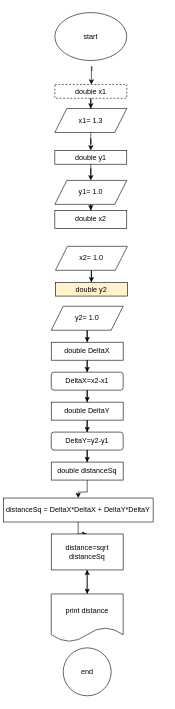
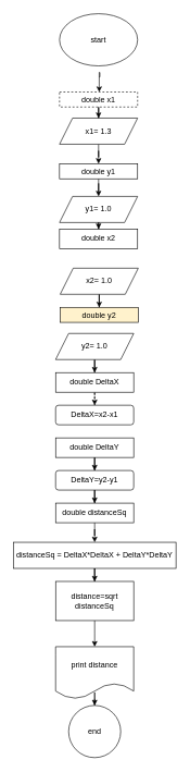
  <mxCell id="0" />
  <mxCell id="1" parent="0" />
  <mxCell id="2" value="" style="edgeStyle=orthogonalEdgeStyle;rounded=0;orthogonalLoop=1;jettySize=auto;html=1;labelBackgroundColor=none;fontColor=default;" edge="1" parent="1" target="5"><mxGeometry relative="1" as="geometry"><mxPoint x="152" y="117" as="sourcePoint" /><Array as="points"><mxPoint x="153" y="117" /><mxPoint x="153" y="110" /><mxPoint x="152" y="110" /></Array></mxGeometry></mxCell>
  <mxCell id="3" value="start" style="ellipse;whiteSpace=wrap;html=1;labelBackgroundColor=none;" vertex="1" parent="1"><mxGeometry x="91" y="20" width="120" height="80" as="geometry" /></mxCell>
  <mxCell id="4" value="" style="edgeStyle=orthogonalEdgeStyle;rounded=0;orthogonalLoop=1;jettySize=auto;html=1;entryX=0.5;entryY=0;entryDx=0;entryDy=0;" edge="1" parent="1" source="5" target="7"><mxGeometry relative="1" as="geometry" /></mxCell>
  <mxCell id="5" value="double x1" style="whiteSpace=wrap;html=1;labelBackgroundColor=none;dashed=1;" vertex="1" parent="1"><mxGeometry x="91" y="140" width="120" height="23" as="geometry" /></mxCell>
  <mxCell id="6" value="" style="edgeStyle=orthogonalEdgeStyle;rounded=0;orthogonalLoop=1;jettySize=auto;html=1;" edge="1" parent="1" source="7" target="11"><mxGeometry relative="1" as="geometry" /></mxCell>
  <mxCell id="7" value="x1= 1.3" style="shape=parallelogram;perimeter=parallelogramPerimeter;whiteSpace=wrap;html=1;fixedSize=1;labelBackgroundColor=none;" vertex="1" parent="1"><mxGeometry x="91" y="180" width="120" height="40" as="geometry" /></mxCell>
  <mxCell id="8" value="" style="edgeStyle=orthogonalEdgeStyle;rounded=0;orthogonalLoop=1;jettySize=auto;html=1;" edge="1" parent="1" source="9" target="16"><mxGeometry relative="1" as="geometry" /></mxCell>
  <mxCell id="9" value="y1= 1.0" style="shape=parallelogram;perimeter=parallelogramPerimeter;whiteSpace=wrap;html=1;fixedSize=1;labelBackgroundColor=none;" vertex="1" parent="1"><mxGeometry x="91" y="300" width="120" height="40" as="geometry" /></mxCell>
  <mxCell id="10" style="edgeStyle=orthogonalEdgeStyle;rounded=0;orthogonalLoop=1;jettySize=auto;html=1;entryX=0.5;entryY=0;entryDx=0;entryDy=0;" edge="1" parent="1" source="11" target="9"><mxGeometry relative="1" as="geometry" /></mxCell>
  <mxCell id="11" value="double y1" style="whiteSpace=wrap;html=1;labelBackgroundColor=none;" vertex="1" parent="1"><mxGeometry x="91" y="250" width="120" height="23" as="geometry" /></mxCell>
  <mxCell id="12" value="" style="edgeStyle=orthogonalEdgeStyle;rounded=0;orthogonalLoop=1;jettySize=auto;html=1;" edge="1" parent="1" source="13" target="25"><mxGeometry relative="1" as="geometry" /></mxCell>
  <mxCell id="13" value="x2= 1.0" style="shape=parallelogram;perimeter=parallelogramPerimeter;whiteSpace=wrap;html=1;fixedSize=1;labelBackgroundColor=none;" vertex="1" parent="1"><mxGeometry x="92" y="410" width="120" height="40" as="geometry" /></mxCell>
  <mxCell id="14" value="" style="edgeStyle=orthogonalEdgeStyle;rounded=0;orthogonalLoop=1;jettySize=auto;html=1;" edge="1" parent="1" source="15" target="18"><mxGeometry relative="1" as="geometry" /></mxCell>
  <mxCell id="15" value="y2= 1.0" style="shape=parallelogram;perimeter=parallelogramPerimeter;whiteSpace=wrap;html=1;fixedSize=1;labelBackgroundColor=none;" vertex="1" parent="1"><mxGeometry x="85" y="510" width="120" height="40" as="geometry" /></mxCell>
  <mxCell id="16" value="double x2" style="whiteSpace=wrap;html=1;labelBackgroundColor=none;" vertex="1" parent="1"><mxGeometry x="91" y="350" width="120" height="30" as="geometry" /></mxCell>
- <mxCell id="17" value="" style="edgeStyle=orthogonalEdgeStyle;rounded=0;orthogonalLoop=1;jettySize=auto;html=1;" edge="1" parent="1" source="18" target="20"><mxGeometry relative="1" as="geometry" /></mxCell>
+ <mxCell id="17" value="" style="edgeStyle=orthogonalEdgeStyle;rounded=0;orthogonalLoop=1;jettySize=auto;html=1;dashed=1;" edge="1" parent="1" source="18" target="20"><mxGeometry relative="1" as="geometry" /></mxCell>
  <mxCell id="18" value="double DeltaX" style="whiteSpace=wrap;html=1;labelBackgroundColor=none;" vertex="1" parent="1"><mxGeometry x="85" y="570" width="120" height="30" as="geometry" /></mxCell>
  <mxCell id="19" value="" style="edgeStyle=orthogonalEdgeStyle;rounded=0;orthogonalLoop=1;jettySize=auto;html=1;" edge="1" parent="1" source="24" target="22"><mxGeometry relative="1" as="geometry" /></mxCell>
  <mxCell id="20" value="DeltaX=x2-x1" style="rounded=1;whiteSpace=wrap;html=1;labelBackgroundColor=none;" vertex="1" parent="1"><mxGeometry x="85" y="620" width="120" height="30" as="geometry" /></mxCell>
  <mxCell id="21" value="" style="edgeStyle=orthogonalEdgeStyle;rounded=0;orthogonalLoop=1;jettySize=auto;html=1;" edge="1" parent="1" source="22" target="27"><mxGeometry relative="1" as="geometry" /></mxCell>
  <mxCell id="22" value="DeltaY=y2-y1" style="rounded=1;whiteSpace=wrap;html=1;labelBackgroundColor=none;" vertex="1" parent="1"><mxGeometry x="85" y="720" width="120" height="30" as="geometry" /></mxCell>
- <mxCell id="23" value="" style="edgeStyle=orthogonalEdgeStyle;rounded=0;orthogonalLoop=1;jettySize=auto;html=1;" edge="1" parent="1" source="20" target="24"><mxGeometry relative="1" as="geometry"><mxPoint x="145" y="700" as="sourcePoint" /><mxPoint x="145" y="780" as="targetPoint" /></mxGeometry></mxCell>
  <mxCell id="24" value="double DeltaY" style="whiteSpace=wrap;html=1;labelBackgroundColor=none;" vertex="1" parent="1"><mxGeometry x="85" y="670" width="120" height="30" as="geometry" /></mxCell>
  <mxCell id="25" value="double y2" style="whiteSpace=wrap;html=1;labelBackgroundColor=none;fillColor=#fff2cc;" vertex="1" parent="1"><mxGeometry x="92" y="470" width="120" height="23" as="geometry" /></mxCell>
  <mxCell id="26" value="" style="edgeStyle=orthogonalEdgeStyle;rounded=0;orthogonalLoop=1;jettySize=auto;html=1;" edge="1" parent="1" source="27" target="29"><mxGeometry relative="1" as="geometry" /></mxCell>
  <mxCell id="27" value="double distanceSq" style="rounded=0;whiteSpace=wrap;html=1;" vertex="1" parent="1"><mxGeometry x="85" y="770" width="120" height="30" as="geometry" /></mxCell>
  <mxCell id="28" value="" style="edgeStyle=orthogonalEdgeStyle;rounded=0;orthogonalLoop=1;jettySize=auto;html=1;" edge="1" parent="1" source="29" target="31"><mxGeometry relative="1" as="geometry" /></mxCell>
- <mxCell id="29" value="distanceSq = DeltaX*DeltaX + DeltaY*DeltaY" style="whiteSpace=wrap;html=1;rounded=0;" vertex="1" parent="1"><mxGeometry x="5" y="830" width="250" height="40" as="geometry" /></mxCell>
+ <mxCell id="29" value="distanceSq = DeltaX*DeltaX + DeltaY*DeltaY" style="whiteSpace=wrap;html=1;rounded=0;" vertex="1" parent="1"><mxGeometry x="20" y="830" width="250" height="40" as="geometry" /></mxCell>
  <mxCell id="30" value="" style="edgeStyle=orthogonalEdgeStyle;rounded=0;orthogonalLoop=1;jettySize=auto;html=1;" edge="1" parent="1" source="31"><mxGeometry relative="1" as="geometry"><mxPoint x="145" y="990" as="targetPoint" /></mxGeometry></mxCell>
  <mxCell id="31" value="distance=sqrt distanceSq" style="rounded=0;whiteSpace=wrap;html=1;" vertex="1" parent="1"><mxGeometry x="85" y="890" width="120" height="60" as="geometry" /></mxCell>
- <mxCell id="32" value="" style="edgeStyle=orthogonalEdgeStyle;rounded=0;orthogonalLoop=1;jettySize=auto;html=1;" edge="1" parent="1" source="33" target="31"><mxGeometry relative="1" as="geometry" /></mxCell>
+ <mxCell id="32" value="" style="edgeStyle=orthogonalEdgeStyle;rounded=0;orthogonalLoop=1;jettySize=auto;html=1;" edge="1" parent="1" source="33" target="34"><mxGeometry relative="1" as="geometry" /></mxCell>
  <mxCell id="33" value="print distance" style="shape=document;whiteSpace=wrap;html=1;boundedLbl=1;" vertex="1" parent="1"><mxGeometry x="85" y="990" width="120" height="80" as="geometry" /></mxCell>
  <mxCell id="34" value="end" style="ellipse;whiteSpace=wrap;html=1;aspect=fixed;" vertex="1" parent="1"><mxGeometry x="105" y="1080" width="80" height="80" as="geometry" /></mxCell>
